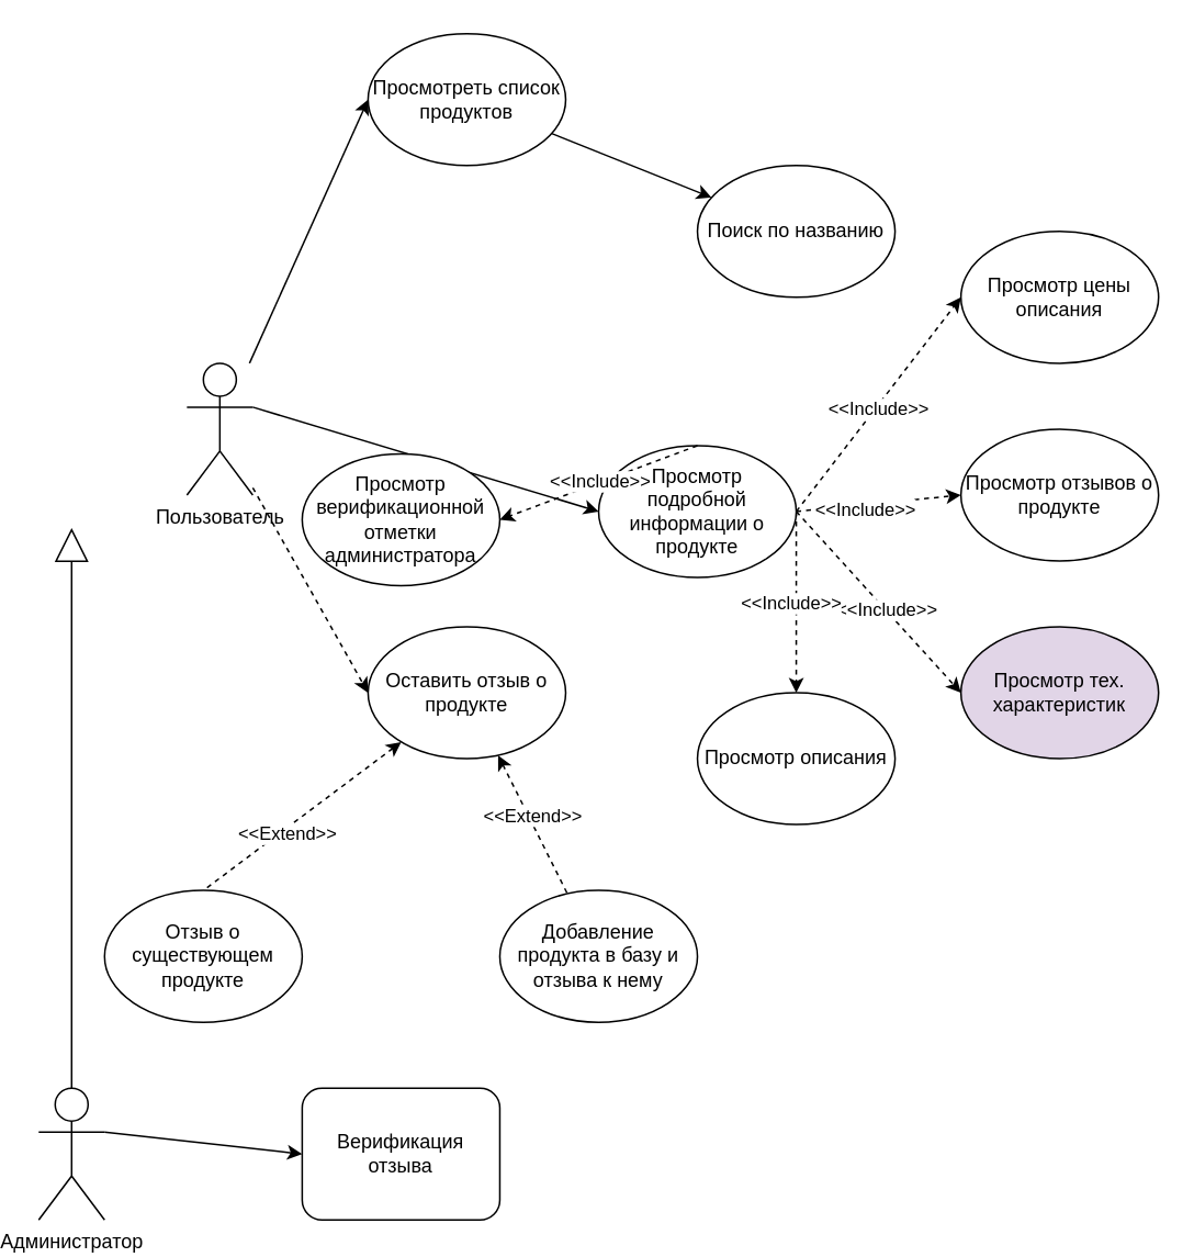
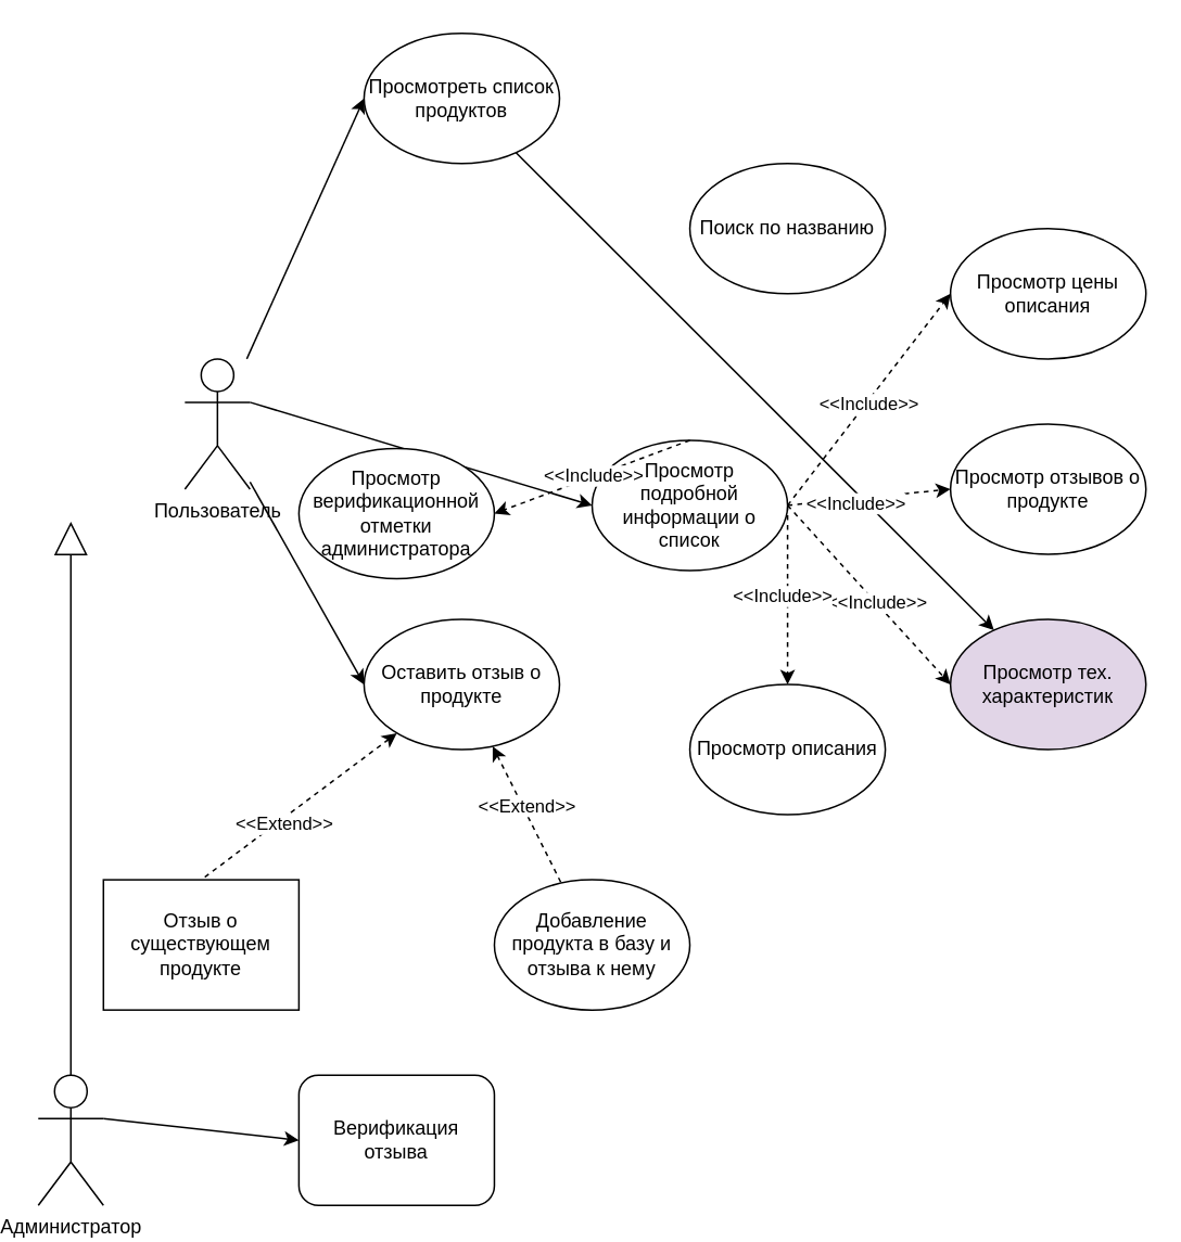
  <mxCell id="0" />
  <mxCell id="1" parent="0" />
  <mxCell id="2" style="rounded=0;orthogonalLoop=1;jettySize=auto;html=1;entryX=0;entryY=0.5;entryDx=0;entryDy=0;" edge="1" parent="1" source="5" target="7"><mxGeometry relative="1" as="geometry" /></mxCell>
  <mxCell id="3" style="rounded=0;orthogonalLoop=1;jettySize=auto;html=1;exitX=1;exitY=0.333;exitDx=0;exitDy=0;exitPerimeter=0;entryX=0;entryY=0.5;entryDx=0;entryDy=0;" edge="1" parent="1" source="5" target="17"><mxGeometry relative="1" as="geometry" /></mxCell>
- <mxCell id="4" style="rounded=0;orthogonalLoop=1;jettySize=auto;html=1;entryX=0;entryY=0.5;entryDx=0;entryDy=0;dashed=1;" edge="1" parent="1" source="5" target="26"><mxGeometry relative="1" as="geometry" /></mxCell>
+ <mxCell id="4" style="rounded=0;orthogonalLoop=1;jettySize=auto;html=1;entryX=0;entryY=0.5;entryDx=0;entryDy=0;" edge="1" parent="1" source="5" target="26"><mxGeometry relative="1" as="geometry" /></mxCell>
  <mxCell id="5" value="Пользователь&lt;br&gt;" style="shape=umlActor;verticalLabelPosition=bottom;verticalAlign=top;html=1;outlineConnect=0;" vertex="1" parent="1"><mxGeometry x="110" y="220" width="40" height="80" as="geometry" /></mxCell>
- <mxCell id="6" style="rounded=0;orthogonalLoop=1;jettySize=auto;html=1;" edge="1" parent="1" source="7" target="8"><mxGeometry relative="1" as="geometry" /></mxCell>
+ <mxCell id="6" style="rounded=0;orthogonalLoop=1;jettySize=auto;html=1;" edge="1" parent="1" source="7" target="19"><mxGeometry relative="1" as="geometry" /></mxCell>
  <mxCell id="7" value="Просмотреть список продуктов&lt;br&gt;" style="ellipse;whiteSpace=wrap;html=1;" vertex="1" parent="1"><mxGeometry x="220" y="20" width="120" height="80" as="geometry" /></mxCell>
  <mxCell id="8" value="Поиск по названию&lt;br&gt;" style="ellipse;whiteSpace=wrap;html=1;" vertex="1" parent="1"><mxGeometry x="420" y="100" width="120" height="80" as="geometry" /></mxCell>
  <mxCell id="9" style="rounded=0;orthogonalLoop=1;jettySize=auto;html=1;exitX=1;exitY=0.5;exitDx=0;exitDy=0;entryX=0;entryY=0.5;entryDx=0;entryDy=0;dashed=1;" edge="1" parent="1" source="17" target="18"><mxGeometry relative="1" as="geometry" /></mxCell>
  <mxCell id="10" value="&amp;lt;&amp;lt;Include&amp;gt;&amp;gt;" style="edgeLabel;html=1;align=center;verticalAlign=middle;resizable=0;points=[];" vertex="1" connectable="0" parent="9"><mxGeometry x="-0.019" y="-1" relative="1" as="geometry"><mxPoint as="offset" /></mxGeometry></mxCell>
  <mxCell id="11" style="rounded=0;orthogonalLoop=1;jettySize=auto;html=1;exitX=1;exitY=0.5;exitDx=0;exitDy=0;entryX=0;entryY=0.5;entryDx=0;entryDy=0;dashed=1;" edge="1" parent="1" source="17" target="21"><mxGeometry relative="1" as="geometry" /></mxCell>
  <mxCell id="12" value="&amp;lt;&amp;lt;Include&amp;gt;&amp;gt;" style="edgeLabel;html=1;align=center;verticalAlign=middle;resizable=0;points=[];" vertex="1" connectable="0" parent="11"><mxGeometry x="-0.186" y="-3" relative="1" as="geometry"><mxPoint as="offset" /></mxGeometry></mxCell>
  <mxCell id="13" style="rounded=0;orthogonalLoop=1;jettySize=auto;html=1;exitX=1;exitY=0.5;exitDx=0;exitDy=0;entryX=0;entryY=0.5;entryDx=0;entryDy=0;dashed=1;" edge="1" parent="1" source="17" target="19"><mxGeometry relative="1" as="geometry" /></mxCell>
  <mxCell id="14" value="&amp;lt;&amp;lt;Include&amp;gt;&amp;gt;" style="edgeLabel;html=1;align=center;verticalAlign=middle;resizable=0;points=[];" vertex="1" connectable="0" parent="13"><mxGeometry x="0.086" relative="1" as="geometry"><mxPoint as="offset" /></mxGeometry></mxCell>
  <mxCell id="15" style="rounded=0;orthogonalLoop=1;jettySize=auto;html=1;exitX=1;exitY=0.5;exitDx=0;exitDy=0;dashed=1;" edge="1" parent="1" source="17" target="20"><mxGeometry relative="1" as="geometry" /></mxCell>
  <mxCell id="16" value="&amp;lt;&amp;lt;Include&amp;gt;&amp;gt;" style="edgeLabel;html=1;align=center;verticalAlign=middle;resizable=0;points=[];" vertex="1" connectable="0" parent="15"><mxGeometry y="-4" relative="1" as="geometry"><mxPoint as="offset" /></mxGeometry></mxCell>
- <mxCell id="17" value="Просмотр подробной информации о продукте&lt;br&gt;" style="ellipse;whiteSpace=wrap;html=1;" vertex="1" parent="1"><mxGeometry x="360" y="270" width="120" height="80" as="geometry" /></mxCell>
+ <mxCell id="17" value="Просмотр подробной информации о список&lt;br&gt;" style="ellipse;whiteSpace=wrap;html=1;" vertex="1" parent="1"><mxGeometry x="360" y="270" width="120" height="80" as="geometry" /></mxCell>
  <mxCell id="18" value="Просмотр цены описания&lt;br&gt;" style="ellipse;whiteSpace=wrap;html=1;" vertex="1" parent="1"><mxGeometry x="580" y="140" width="120" height="80" as="geometry" /></mxCell>
  <mxCell id="19" value="Просмотр тех. характеристик&lt;br&gt;" style="ellipse;whiteSpace=wrap;html=1;fillColor=#e1d5e7;" vertex="1" parent="1"><mxGeometry x="580" y="380" width="120" height="80" as="geometry" /></mxCell>
  <mxCell id="20" value="Просмотр описания&lt;br&gt;" style="ellipse;whiteSpace=wrap;html=1;" vertex="1" parent="1"><mxGeometry x="420" y="420" width="120" height="80" as="geometry" /></mxCell>
  <mxCell id="21" value="Просмотр отзывов о продукте" style="ellipse;whiteSpace=wrap;html=1;" vertex="1" parent="1"><mxGeometry x="580" y="260" width="120" height="80" as="geometry" /></mxCell>
  <mxCell id="22" style="rounded=0;orthogonalLoop=1;jettySize=auto;html=1;dashed=1;startArrow=classic;startFill=1;endArrow=none;endFill=0;" edge="1" parent="1" source="26" target="28"><mxGeometry relative="1" as="geometry" /></mxCell>
  <mxCell id="23" value="&amp;lt;&amp;lt;Extend&amp;gt;&amp;gt;" style="edgeLabel;html=1;align=center;verticalAlign=middle;resizable=0;points=[];" vertex="1" connectable="0" parent="22"><mxGeometry x="-0.095" y="2" relative="1" as="geometry"><mxPoint y="-1" as="offset" /></mxGeometry></mxCell>
  <mxCell id="24" style="rounded=0;orthogonalLoop=1;jettySize=auto;html=1;entryX=0.5;entryY=0;entryDx=0;entryDy=0;dashed=1;startArrow=classic;startFill=1;endArrow=none;endFill=0;" edge="1" parent="1" source="26" target="27"><mxGeometry relative="1" as="geometry" /></mxCell>
  <mxCell id="25" value="&amp;lt;&amp;lt;Extend&amp;gt;&amp;gt;" style="edgeLabel;html=1;align=center;verticalAlign=middle;resizable=0;points=[];" vertex="1" connectable="0" parent="24"><mxGeometry x="0.177" y="3" relative="1" as="geometry"><mxPoint x="-1" as="offset" /></mxGeometry></mxCell>
  <mxCell id="26" value="Оставить отзыв о продукте&lt;br&gt;" style="ellipse;whiteSpace=wrap;html=1;" vertex="1" parent="1"><mxGeometry x="220" y="380" width="120" height="80" as="geometry" /></mxCell>
- <mxCell id="27" value="Отзыв о существующем продукте&lt;br&gt;" style="ellipse;whiteSpace=wrap;html=1;" vertex="1" parent="1"><mxGeometry x="60" y="540" width="120" height="80" as="geometry" /></mxCell>
+ <mxCell id="27" value="Отзыв о существующем продукте&lt;br&gt;" style="whiteSpace=wrap;html=1;rounded=0;" vertex="1" parent="1"><mxGeometry x="60" y="540" width="120" height="80" as="geometry" /></mxCell>
  <mxCell id="28" value="Добавление продукта в базу и отзыва к нему&lt;br&gt;" style="ellipse;whiteSpace=wrap;html=1;" vertex="1" parent="1"><mxGeometry x="300" y="540" width="120" height="80" as="geometry" /></mxCell>
  <mxCell id="29" value="Просмотр верификационной отметки администратора" style="ellipse;whiteSpace=wrap;html=1;" vertex="1" parent="1"><mxGeometry x="180" y="275" width="120" height="80" as="geometry" /></mxCell>
  <mxCell id="30" style="rounded=0;orthogonalLoop=1;jettySize=auto;html=1;exitX=0.5;exitY=0;exitDx=0;exitDy=0;entryX=1;entryY=0.5;entryDx=0;entryDy=0;dashed=1;" edge="1" parent="1" source="17" target="29"><mxGeometry relative="1" as="geometry"><mxPoint x="490" y="320" as="sourcePoint" /><mxPoint x="590" y="190" as="targetPoint" /></mxGeometry></mxCell>
  <mxCell id="31" value="&amp;lt;&amp;lt;Include&amp;gt;&amp;gt;" style="edgeLabel;html=1;align=center;verticalAlign=middle;resizable=0;points=[];" vertex="1" connectable="0" parent="30"><mxGeometry x="-0.019" y="-1" relative="1" as="geometry"><mxPoint as="offset" /></mxGeometry></mxCell>
  <mxCell id="32" style="edgeStyle=orthogonalEdgeStyle;rounded=0;orthogonalLoop=1;jettySize=auto;html=1;exitX=0.5;exitY=0;exitDx=0;exitDy=0;exitPerimeter=0;endArrow=block;endFill=0;endSize=18;" edge="1" parent="1" source="34"><mxGeometry relative="1" as="geometry"><mxPoint x="40" y="320" as="targetPoint" /></mxGeometry></mxCell>
  <mxCell id="33" style="rounded=0;orthogonalLoop=1;jettySize=auto;html=1;exitX=1;exitY=0.333;exitDx=0;exitDy=0;exitPerimeter=0;entryX=0;entryY=0.5;entryDx=0;entryDy=0;" edge="1" parent="1" source="34" target="35"><mxGeometry relative="1" as="geometry" /></mxCell>
  <mxCell id="34" value="Администратор&lt;br&gt;" style="shape=umlActor;verticalLabelPosition=bottom;verticalAlign=top;html=1;outlineConnect=0;" vertex="1" parent="1"><mxGeometry x="20" y="660" width="40" height="80" as="geometry" /></mxCell>
  <mxCell id="35" value="Верификация отзыва" style="whiteSpace=wrap;html=1;rounded=1;" vertex="1" parent="1"><mxGeometry x="180" y="660" width="120" height="80" as="geometry" /></mxCell>
